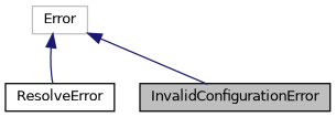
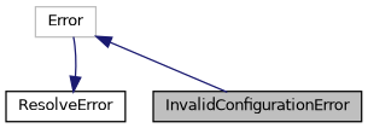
  digraph {
    node [color=black fillcolor=white fontname=Helvetica fontsize=10 shape=record style=filled]
    edge [color=midnightblue dir=back fontname=Helvetica fontsize=10 labelfontname=Helvetica labelfontsize=10 style=solid]
    n1 [fillcolor=grey75 fontcolor=black height=0.2 label=InvalidConfigurationError width=0.4]
    n2 [height=0.2 label=ResolveError width=0.4]
    n3 [color=grey75 height=0.2 label=Error width=0.4]
    n3 -> n1
-   n3 -> n2
+   n2 -> n3
  }
